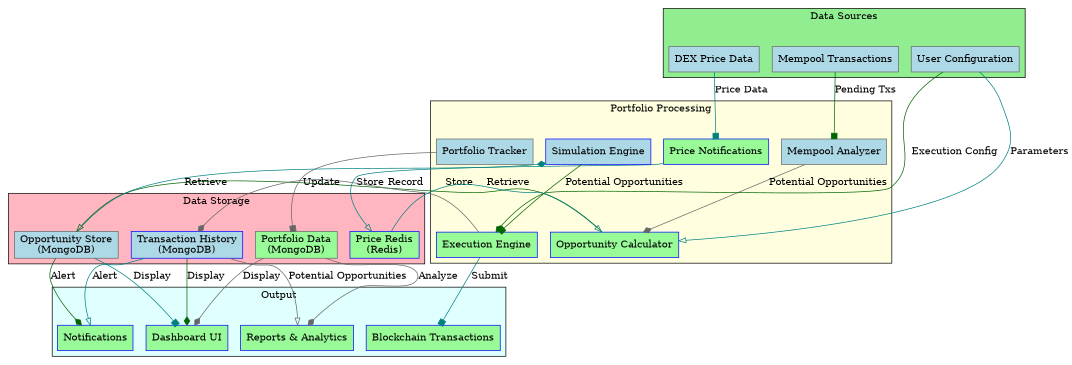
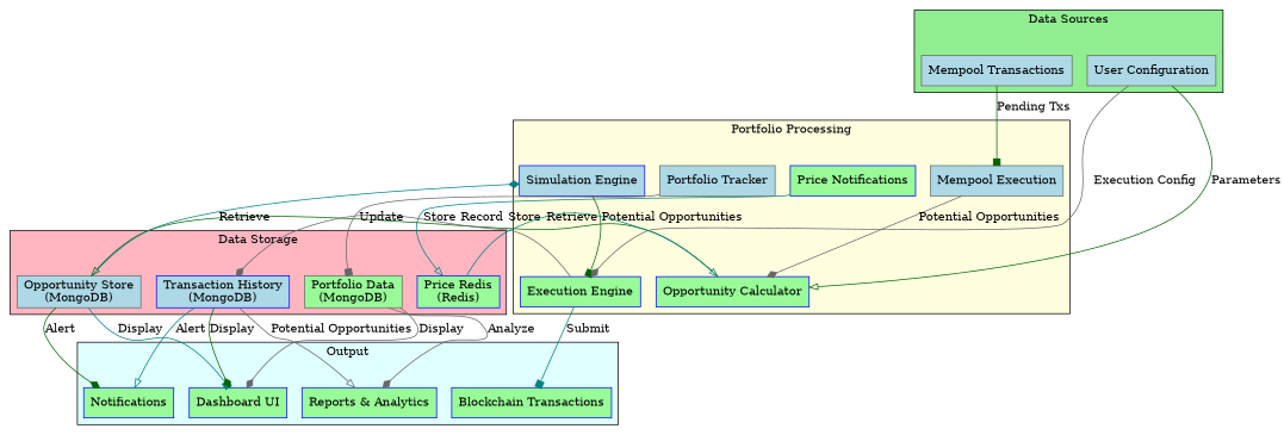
  digraph {
    fontname="DejaVu Serif"
    rankdir=TB
    node [color=blue fillcolor=palegreen fontname="DejaVu Serif" shape=box style=filled]
    edge [arrowhead=diamond color=teal fontname="DejaVu Serif"]
    n1 [label="Price Notifications"]
    n2 [label="Opportunity Calculator"]
-   n3 [color=gray40 fillcolor=lightblue label="Mempool Analyzer"]
+   n3 [color=gray40 fillcolor=lightblue label="Mempool Execution"]
    n4 [fillcolor=lightblue label="Simulation Engine"]
    n5 [label="Execution Engine"]
    n6 [color=gray40 fillcolor=lightblue label="Portfolio Tracker"]
-   n7 [color=gray40 fillcolor=lightblue label="DEX Price Data"]
    n8 [color=gray40 fillcolor=lightblue label="Mempool Transactions"]
    n9 [color=gray40 fillcolor=lightblue label="User Configuration"]
    n10 [label="Price Redis\n(Redis)"]
    n11 [color=gray40 fillcolor=lightblue label="Opportunity Store\n(MongoDB)"]
    n12 [fillcolor=lightblue label="Transaction History\n(MongoDB)"]
    n13 [color=gray40 label="Portfolio Data\n(MongoDB)"]
    n14 [label="Dashboard UI"]
    n15 [label=Notifications]
    n16 [label="Reports & Analytics"]
    n17 [label="Blockchain Transactions"]
    subgraph cluster_1 {
      fillcolor=lightyellow
      label="Portfolio Processing"
      style=filled
      n1
      n2
      n3
      n4
      n5
      n6
    }
    subgraph cluster_2 {
      fillcolor=lightgreen
      label="Data Sources"
      style=filled
-     n7
      n8
      n9
    }
    subgraph cluster_3 {
      fillcolor=lightpink
      label="Data Storage"
      style=filled
      n10
      n11
      n12
      n13
    }
    subgraph cluster_4 {
      fillcolor=lightcyan
      label=Output
      style=filled
      n14
      n15
      n16
      n17
    }
    n1 -> n10 [arrowhead=onormal label=Store]
    n2 -> n11 [arrowhead=onormal color=darkgreen label=Store]
    n3 -> n2 [color=gray40 label="Potential Opportunities"]
    n4 -> n5 [arrowhead=box color=darkgreen label="Potential Opportunities"]
    n5 -> n12 [color=gray40 label=Record]
    n5 -> n17 [arrowhead=box label=Submit]
    n6 -> n13 [arrowhead=box color=gray40 label=Update]
-   n7 -> n1 [arrowhead=box label="Price Data"]
    n8 -> n3 [arrowhead=box color=darkgreen label="Pending Txs"]
-   n9 -> n2 [arrowhead=onormal label=Parameters]
-   n9 -> n5 [color=darkgreen label="Execution Config"]
+   n9 -> n2 [arrowhead=onormal color=darkgreen label=Parameters]
+   n9 -> n5 [color=gray40 label="Execution Config"]
    n10 -> n2 [arrowhead=onormal label=Retrieve]
    n11 -> n4 [label=Retrieve]
    n11 -> n14 [arrowhead=box label=Display]
    n11 -> n15 [color=darkgreen label=Alert]
    n12 -> n14 [color=darkgreen label=Display]
    n12 -> n15 [arrowhead=onormal label=Alert]
    n12 -> n16 [arrowhead=onormal color=gray40 label="Potential Opportunities"]
    n13 -> n14 [color=gray40 label=Display]
    n13 -> n16 [color=gray40 label=Analyze]
  }
